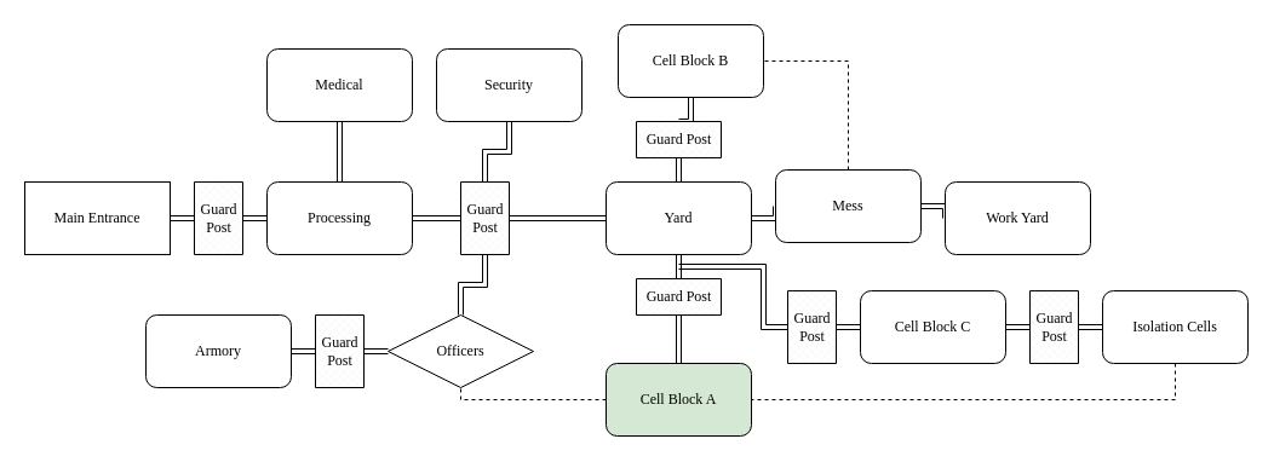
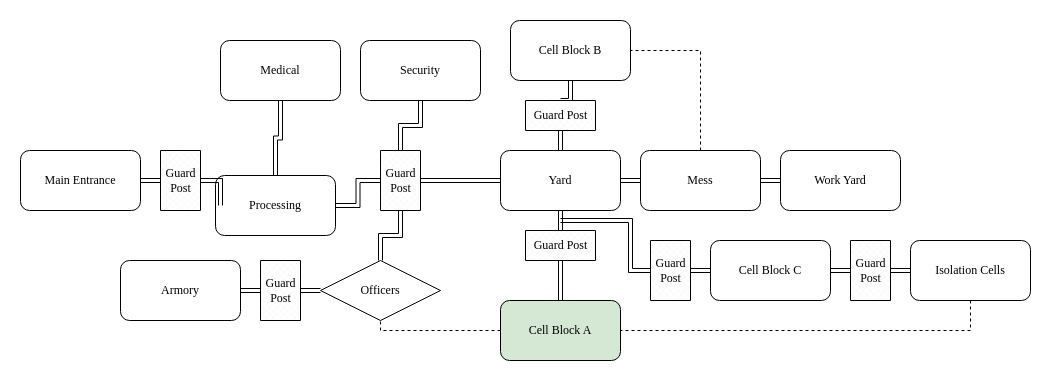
  <mxCell id="0" />
  <mxCell id="1" parent="0" />
  <mxCell id="2" value="" style="edgeStyle=orthogonalEdgeStyle;shape=link;rounded=0;orthogonalLoop=1;jettySize=auto;html=1;fontFamily=Titillium Web;fontSource=https%3A%2F%2Ffonts.googleapis.com%2Fcss%3Ffamily%3DTitillium%2BWeb;" edge="1" parent="1" source="3" target="25"><mxGeometry relative="1" as="geometry" /></mxCell>
- <mxCell id="3" value="Main Entrance" style="whiteSpace=wrap;html=1;fontFamily=Titillium Web;fontSource=https%3A%2F%2Ffonts.googleapis.com%2Fcss%3Ffamily%3DTitillium%2BWeb;rounded=0;" vertex="1" parent="1"><mxGeometry x="20" y="150" width="120" height="60" as="geometry" /></mxCell>
+ <mxCell id="3" value="Main Entrance" style="rounded=1;whiteSpace=wrap;html=1;fontFamily=Titillium Web;fontSource=https%3A%2F%2Ffonts.googleapis.com%2Fcss%3Ffamily%3DTitillium%2BWeb;" vertex="1" parent="1"><mxGeometry x="20" y="150" width="120" height="60" as="geometry" /></mxCell>
  <mxCell id="4" value="" style="edgeStyle=orthogonalEdgeStyle;shape=link;rounded=0;orthogonalLoop=1;jettySize=auto;html=1;fontFamily=Titillium Web;fontSource=https%3A%2F%2Ffonts.googleapis.com%2Fcss%3Ffamily%3DTitillium%2BWeb;" edge="1" parent="1" source="5" target="32"><mxGeometry relative="1" as="geometry" /></mxCell>
- <mxCell id="5" value="&lt;div&gt;Processing&lt;/div&gt;" style="rounded=1;whiteSpace=wrap;html=1;fontFamily=Titillium Web;fontSource=https%3A%2F%2Ffonts.googleapis.com%2Fcss%3Ffamily%3DTitillium%2BWeb;" vertex="1" parent="1"><mxGeometry x="220" y="150" width="120" height="60" as="geometry" /></mxCell>
+ <mxCell id="5" value="&lt;div&gt;Processing&lt;/div&gt;" style="rounded=1;whiteSpace=wrap;html=1;fontFamily=Titillium Web;fontSource=https%3A%2F%2Ffonts.googleapis.com%2Fcss%3Ffamily%3DTitillium%2BWeb;" vertex="1" parent="1"><mxGeometry x="215" y="175" width="120" height="60" as="geometry" /></mxCell>
  <mxCell id="6" value="" style="edgeStyle=orthogonalEdgeStyle;shape=link;rounded=0;orthogonalLoop=1;jettySize=auto;html=1;fontFamily=Titillium Web;fontSource=https%3A%2F%2Ffonts.googleapis.com%2Fcss%3Ffamily%3DTitillium%2BWeb;" edge="1" parent="1" source="7" target="5"><mxGeometry relative="1" as="geometry" /></mxCell>
  <mxCell id="7" value="Medical" style="rounded=1;whiteSpace=wrap;html=1;fontFamily=Titillium Web;fontSource=https%3A%2F%2Ffonts.googleapis.com%2Fcss%3Ffamily%3DTitillium%2BWeb;" vertex="1" parent="1"><mxGeometry x="220" y="40" width="120" height="60" as="geometry" /></mxCell>
  <mxCell id="8" value="Officers" style="rhombus;whiteSpace=wrap;html=1;fontFamily=Titillium Web;fontSource=https%3A%2F%2Ffonts.googleapis.com%2Fcss%3Ffamily%3DTitillium%2BWeb;" vertex="1" parent="1"><mxGeometry x="320" y="260" width="120" height="60" as="geometry" /></mxCell>
  <mxCell id="9" value="Armory" style="rounded=1;whiteSpace=wrap;html=1;fontFamily=Titillium Web;fontSource=https%3A%2F%2Ffonts.googleapis.com%2Fcss%3Ffamily%3DTitillium%2BWeb;" vertex="1" parent="1"><mxGeometry x="120" y="260" width="120" height="60" as="geometry" /></mxCell>
  <mxCell id="10" style="edgeStyle=orthogonalEdgeStyle;shape=link;rounded=0;orthogonalLoop=1;jettySize=auto;html=1;exitX=1;exitY=0.5;exitDx=0;exitDy=0;entryX=0;entryY=0.5;entryDx=0;entryDy=0;fontFamily=Titillium Web;fontSource=https%3A%2F%2Ffonts.googleapis.com%2Fcss%3Ffamily%3DTitillium%2BWeb;" edge="1" parent="1" source="12" target="21"><mxGeometry relative="1" as="geometry" /></mxCell>
  <mxCell id="11" style="edgeStyle=orthogonalEdgeStyle;shape=link;rounded=0;orthogonalLoop=1;jettySize=auto;html=1;exitX=0.5;exitY=0;exitDx=0;exitDy=0;entryX=0.5;entryY=1;entryDx=0;entryDy=0;entryPerimeter=0;fontFamily=Titillium Web;fontSource=https%3A%2F%2Ffonts.googleapis.com%2Fcss%3Ffamily%3DTitillium%2BWeb;" edge="1" parent="1" source="12" target="36"><mxGeometry relative="1" as="geometry" /></mxCell>
  <mxCell id="12" value="Yard" style="rounded=1;whiteSpace=wrap;html=1;fontFamily=Titillium Web;fontSource=https%3A%2F%2Ffonts.googleapis.com%2Fcss%3Ffamily%3DTitillium%2BWeb;" vertex="1" parent="1"><mxGeometry x="500" y="150" width="120" height="60" as="geometry" /></mxCell>
  <mxCell id="13" value="" style="edgeStyle=orthogonalEdgeStyle;shape=link;rounded=0;orthogonalLoop=1;jettySize=auto;html=1;fontFamily=Titillium Web;fontSource=https%3A%2F%2Ffonts.googleapis.com%2Fcss%3Ffamily%3DTitillium%2BWeb;" edge="1" parent="1" source="14" target="36"><mxGeometry relative="1" as="geometry" /></mxCell>
  <mxCell id="14" value="Cell Block B" style="rounded=1;whiteSpace=wrap;html=1;fontFamily=Titillium Web;fontSource=https%3A%2F%2Ffonts.googleapis.com%2Fcss%3Ffamily%3DTitillium%2BWeb;" vertex="1" parent="1"><mxGeometry x="510" y="20" width="120" height="60" as="geometry" /></mxCell>
  <mxCell id="15" style="edgeStyle=none;shape=connector;rounded=0;orthogonalLoop=1;jettySize=auto;html=1;exitX=0;exitY=0.5;exitDx=0;exitDy=0;dashed=1;labelBackgroundColor=default;fontFamily=Titillium Web;fontSource=https%3A%2F%2Ffonts.googleapis.com%2Fcss%3Ffamily%3DTitillium%2BWeb;fontSize=11;fontColor=default;endArrow=none;strokeColor=default;entryX=0.5;entryY=1;entryDx=0;entryDy=0;" edge="1" parent="1" source="16" target="8"><mxGeometry relative="1" as="geometry"><mxPoint x="380" y="330" as="targetPoint" /><Array as="points"><mxPoint x="380" y="330" /></Array></mxGeometry></mxCell>
  <mxCell id="16" value="Cell Block A" style="rounded=1;whiteSpace=wrap;html=1;fontFamily=Titillium Web;fontSource=https%3A%2F%2Ffonts.googleapis.com%2Fcss%3Ffamily%3DTitillium%2BWeb;fillColor=#d5e8d4;" vertex="1" parent="1"><mxGeometry x="500" y="300" width="120" height="60" as="geometry" /></mxCell>
  <mxCell id="17" style="edgeStyle=orthogonalEdgeStyle;shape=link;rounded=0;orthogonalLoop=1;jettySize=auto;html=1;exitX=0;exitY=0.5;exitDx=0;exitDy=0;entryX=1;entryY=0.5;entryDx=0;entryDy=0;entryPerimeter=0;fontFamily=Titillium Web;fontSource=https%3A%2F%2Ffonts.googleapis.com%2Fcss%3Ffamily%3DTitillium%2BWeb;" edge="1" parent="1" source="18" target="43"><mxGeometry relative="1" as="geometry" /></mxCell>
  <mxCell id="18" value="Cell Block C" style="rounded=1;whiteSpace=wrap;html=1;fontFamily=Titillium Web;fontSource=https%3A%2F%2Ffonts.googleapis.com%2Fcss%3Ffamily%3DTitillium%2BWeb;" vertex="1" parent="1"><mxGeometry x="710" y="240" width="120" height="60" as="geometry" /></mxCell>
  <mxCell id="19" style="edgeStyle=orthogonalEdgeStyle;shape=link;rounded=0;orthogonalLoop=1;jettySize=auto;html=1;exitX=1;exitY=0.5;exitDx=0;exitDy=0;entryX=0;entryY=0.5;entryDx=0;entryDy=0;fontFamily=Titillium Web;fontSource=https%3A%2F%2Ffonts.googleapis.com%2Fcss%3Ffamily%3DTitillium%2BWeb;" edge="1" parent="1" source="21" target="22"><mxGeometry relative="1" as="geometry" /></mxCell>
  <mxCell id="20" style="edgeStyle=none;shape=connector;rounded=0;orthogonalLoop=1;jettySize=auto;html=1;exitX=0.5;exitY=0;exitDx=0;exitDy=0;dashed=1;labelBackgroundColor=default;fontFamily=Titillium Web;fontSource=https%3A%2F%2Ffonts.googleapis.com%2Fcss%3Ffamily%3DTitillium%2BWeb;fontSize=11;fontColor=default;endArrow=none;strokeColor=default;entryX=1;entryY=0.5;entryDx=0;entryDy=0;" edge="1" parent="1" source="21" target="14"><mxGeometry relative="1" as="geometry"><mxPoint x="700" y="40" as="targetPoint" /><Array as="points"><mxPoint x="700" y="50" /></Array></mxGeometry></mxCell>
- <mxCell id="21" value="Mess" style="rounded=1;whiteSpace=wrap;html=1;fontFamily=Titillium Web;fontSource=https%3A%2F%2Ffonts.googleapis.com%2Fcss%3Ffamily%3DTitillium%2BWeb;" vertex="1" parent="1"><mxGeometry x="640" y="140" width="120" height="60" as="geometry" /></mxCell>
+ <mxCell id="21" value="Mess" style="rounded=1;whiteSpace=wrap;html=1;fontFamily=Titillium Web;fontSource=https%3A%2F%2Ffonts.googleapis.com%2Fcss%3Ffamily%3DTitillium%2BWeb;" vertex="1" parent="1"><mxGeometry x="640" y="150" width="120" height="60" as="geometry" /></mxCell>
  <mxCell id="22" value="Work Yard" style="rounded=1;whiteSpace=wrap;html=1;fontFamily=Titillium Web;fontSource=https%3A%2F%2Ffonts.googleapis.com%2Fcss%3Ffamily%3DTitillium%2BWeb;" vertex="1" parent="1"><mxGeometry x="780" y="150" width="120" height="60" as="geometry" /></mxCell>
  <mxCell id="23" value="Security" style="rounded=1;whiteSpace=wrap;html=1;fontFamily=Titillium Web;fontSource=https%3A%2F%2Ffonts.googleapis.com%2Fcss%3Ffamily%3DTitillium%2BWeb;" vertex="1" parent="1"><mxGeometry x="360" y="40" width="120" height="60" as="geometry" /></mxCell>
  <mxCell id="24" value="" style="edgeStyle=orthogonalEdgeStyle;shape=link;rounded=0;orthogonalLoop=1;jettySize=auto;html=1;fontFamily=Titillium Web;fontSource=https%3A%2F%2Ffonts.googleapis.com%2Fcss%3Ffamily%3DTitillium%2BWeb;" edge="1" parent="1" source="25" target="5"><mxGeometry relative="1" as="geometry" /></mxCell>
  <mxCell id="25" value="&lt;div&gt;Guard&lt;/div&gt;&lt;div&gt;Post&lt;br&gt;&lt;/div&gt;" style="verticalLabelPosition=middle;verticalAlign=middle;html=1;shape=mxgraph.basic.patternFillRect;fillStyle=diagGrid;step=5;fillStrokeWidth=0.2;fillStrokeColor=#dddddd;fontFamily=Titillium Web;fontSource=https%3A%2F%2Ffonts.googleapis.com%2Fcss%3Ffamily%3DTitillium%2BWeb;labelPosition=center;align=center;" vertex="1" parent="1"><mxGeometry x="160" y="150" width="40" height="60" as="geometry" /></mxCell>
  <mxCell id="26" style="edgeStyle=orthogonalEdgeStyle;shape=link;rounded=0;orthogonalLoop=1;jettySize=auto;html=1;exitX=0;exitY=0.5;exitDx=0;exitDy=0;entryX=1;entryY=0.5;entryDx=0;entryDy=0;entryPerimeter=0;fontFamily=Titillium Web;fontSource=https%3A%2F%2Ffonts.googleapis.com%2Fcss%3Ffamily%3DTitillium%2BWeb;" edge="1" parent="1" source="28" target="41"><mxGeometry relative="1" as="geometry" /></mxCell>
  <mxCell id="27" style="edgeStyle=none;shape=connector;rounded=0;orthogonalLoop=1;jettySize=auto;html=1;exitX=0.5;exitY=1;exitDx=0;exitDy=0;dashed=1;labelBackgroundColor=default;fontFamily=Titillium Web;fontSource=https%3A%2F%2Ffonts.googleapis.com%2Fcss%3Ffamily%3DTitillium%2BWeb;fontSize=11;fontColor=default;endArrow=none;strokeColor=default;" edge="1" parent="1" source="28" target="16"><mxGeometry relative="1" as="geometry"><Array as="points"><mxPoint x="970" y="330" /></Array></mxGeometry></mxCell>
  <mxCell id="28" value="Isolation Cells" style="rounded=1;whiteSpace=wrap;html=1;fontFamily=Titillium Web;fontSource=https%3A%2F%2Ffonts.googleapis.com%2Fcss%3Ffamily%3DTitillium%2BWeb;" vertex="1" parent="1"><mxGeometry x="910" y="240" width="120" height="60" as="geometry" /></mxCell>
  <mxCell id="29" value="" style="edgeStyle=orthogonalEdgeStyle;shape=link;rounded=0;orthogonalLoop=1;jettySize=auto;html=1;fontFamily=Titillium Web;fontSource=https%3A%2F%2Ffonts.googleapis.com%2Fcss%3Ffamily%3DTitillium%2BWeb;" edge="1" parent="1" source="32" target="23"><mxGeometry relative="1" as="geometry" /></mxCell>
  <mxCell id="30" value="" style="edgeStyle=orthogonalEdgeStyle;shape=link;rounded=0;orthogonalLoop=1;jettySize=auto;html=1;fontFamily=Titillium Web;fontSource=https%3A%2F%2Ffonts.googleapis.com%2Fcss%3Ffamily%3DTitillium%2BWeb;" edge="1" parent="1" source="32" target="8"><mxGeometry relative="1" as="geometry" /></mxCell>
  <mxCell id="31" value="" style="edgeStyle=orthogonalEdgeStyle;shape=link;rounded=0;orthogonalLoop=1;jettySize=auto;html=1;fontFamily=Titillium Web;fontSource=https%3A%2F%2Ffonts.googleapis.com%2Fcss%3Ffamily%3DTitillium%2BWeb;" edge="1" parent="1" source="32" target="12"><mxGeometry relative="1" as="geometry" /></mxCell>
  <mxCell id="32" value="&lt;div&gt;Guard&lt;/div&gt;&lt;div&gt;Post&lt;br&gt;&lt;/div&gt;" style="verticalLabelPosition=middle;verticalAlign=middle;html=1;shape=mxgraph.basic.patternFillRect;fillStyle=diagGrid;step=5;fillStrokeWidth=0.2;fillStrokeColor=#dddddd;fontFamily=Titillium Web;fontSource=https%3A%2F%2Ffonts.googleapis.com%2Fcss%3Ffamily%3DTitillium%2BWeb;labelPosition=center;align=center;" vertex="1" parent="1"><mxGeometry x="380" y="150" width="40" height="60" as="geometry" /></mxCell>
  <mxCell id="33" value="" style="edgeStyle=orthogonalEdgeStyle;shape=link;rounded=0;orthogonalLoop=1;jettySize=auto;html=1;fontFamily=Titillium Web;fontSource=https%3A%2F%2Ffonts.googleapis.com%2Fcss%3Ffamily%3DTitillium%2BWeb;" edge="1" parent="1" source="35" target="8"><mxGeometry relative="1" as="geometry" /></mxCell>
  <mxCell id="34" value="" style="edgeStyle=orthogonalEdgeStyle;shape=link;rounded=0;orthogonalLoop=1;jettySize=auto;html=1;fontFamily=Titillium Web;fontSource=https%3A%2F%2Ffonts.googleapis.com%2Fcss%3Ffamily%3DTitillium%2BWeb;" edge="1" parent="1" source="35" target="9"><mxGeometry relative="1" as="geometry" /></mxCell>
  <mxCell id="35" value="&lt;div&gt;Guard&lt;/div&gt;&lt;div&gt;Post&lt;br&gt;&lt;/div&gt;" style="verticalLabelPosition=middle;verticalAlign=middle;html=1;shape=mxgraph.basic.patternFillRect;fillStyle=diagGrid;step=5;fillStrokeWidth=0.2;fillStrokeColor=#dddddd;fontFamily=Titillium Web;fontSource=https%3A%2F%2Ffonts.googleapis.com%2Fcss%3Ffamily%3DTitillium%2BWeb;labelPosition=center;align=center;" vertex="1" parent="1"><mxGeometry x="260" y="260" width="40" height="60" as="geometry" /></mxCell>
  <mxCell id="36" value="&lt;div&gt;Guard Post&lt;br&gt;&lt;/div&gt;" style="verticalLabelPosition=middle;verticalAlign=middle;html=1;shape=mxgraph.basic.patternFillRect;fillStyle=diagGrid;step=5;fillStrokeWidth=0.2;fillStrokeColor=#dddddd;fontFamily=Titillium Web;fontSource=https%3A%2F%2Ffonts.googleapis.com%2Fcss%3Ffamily%3DTitillium%2BWeb;labelPosition=center;align=center;" vertex="1" parent="1"><mxGeometry x="525" y="100" width="70" height="30" as="geometry" /></mxCell>
  <mxCell id="37" style="edgeStyle=orthogonalEdgeStyle;shape=link;rounded=0;orthogonalLoop=1;jettySize=auto;html=1;exitX=0.5;exitY=0;exitDx=0;exitDy=0;exitPerimeter=0;entryX=0.5;entryY=1;entryDx=0;entryDy=0;fontFamily=Titillium Web;fontSource=https%3A%2F%2Ffonts.googleapis.com%2Fcss%3Ffamily%3DTitillium%2BWeb;" edge="1" parent="1" source="39" target="12"><mxGeometry relative="1" as="geometry" /></mxCell>
  <mxCell id="38" style="edgeStyle=orthogonalEdgeStyle;shape=link;rounded=0;orthogonalLoop=1;jettySize=auto;html=1;exitX=0.5;exitY=1;exitDx=0;exitDy=0;exitPerimeter=0;entryX=0.5;entryY=0;entryDx=0;entryDy=0;fontFamily=Titillium Web;fontSource=https%3A%2F%2Ffonts.googleapis.com%2Fcss%3Ffamily%3DTitillium%2BWeb;" edge="1" parent="1" source="39" target="16"><mxGeometry relative="1" as="geometry" /></mxCell>
  <mxCell id="39" value="&lt;div&gt;Guard Post&lt;br&gt;&lt;/div&gt;" style="verticalLabelPosition=middle;verticalAlign=middle;html=1;shape=mxgraph.basic.patternFillRect;fillStyle=diagGrid;step=5;fillStrokeWidth=0.2;fillStrokeColor=#dddddd;fontFamily=Titillium Web;fontSource=https%3A%2F%2Ffonts.googleapis.com%2Fcss%3Ffamily%3DTitillium%2BWeb;labelPosition=center;align=center;" vertex="1" parent="1"><mxGeometry x="525" y="230" width="70" height="30" as="geometry" /></mxCell>
  <mxCell id="40" style="edgeStyle=orthogonalEdgeStyle;shape=link;rounded=0;orthogonalLoop=1;jettySize=auto;html=1;exitX=0;exitY=0.5;exitDx=0;exitDy=0;exitPerimeter=0;entryX=1;entryY=0.5;entryDx=0;entryDy=0;fontFamily=Titillium Web;fontSource=https%3A%2F%2Ffonts.googleapis.com%2Fcss%3Ffamily%3DTitillium%2BWeb;" edge="1" parent="1" source="41" target="18"><mxGeometry relative="1" as="geometry" /></mxCell>
  <mxCell id="41" value="&lt;div&gt;Guard&lt;/div&gt;&lt;div&gt;Post&lt;br&gt;&lt;/div&gt;" style="verticalLabelPosition=middle;verticalAlign=middle;html=1;shape=mxgraph.basic.patternFillRect;fillStyle=diagGrid;step=5;fillStrokeWidth=0.2;fillStrokeColor=#dddddd;fontFamily=Titillium Web;fontSource=https%3A%2F%2Ffonts.googleapis.com%2Fcss%3Ffamily%3DTitillium%2BWeb;labelPosition=center;align=center;" vertex="1" parent="1"><mxGeometry x="850" y="240" width="40" height="60" as="geometry" /></mxCell>
  <mxCell id="42" style="edgeStyle=orthogonalEdgeStyle;shape=link;rounded=0;orthogonalLoop=1;jettySize=auto;html=1;exitX=0;exitY=0.5;exitDx=0;exitDy=0;exitPerimeter=0;fontFamily=Titillium Web;fontSource=https%3A%2F%2Ffonts.googleapis.com%2Fcss%3Ffamily%3DTitillium%2BWeb;" edge="1" parent="1" source="43"><mxGeometry relative="1" as="geometry"><mxPoint x="560" y="220" as="targetPoint" /><Array as="points"><mxPoint x="630" y="270" /><mxPoint x="630" y="220" /></Array></mxGeometry></mxCell>
  <mxCell id="43" value="&lt;div&gt;Guard&lt;/div&gt;&lt;div&gt;Post&lt;br&gt;&lt;/div&gt;" style="verticalLabelPosition=middle;verticalAlign=middle;html=1;shape=mxgraph.basic.patternFillRect;fillStyle=diagGrid;step=5;fillStrokeWidth=0.2;fillStrokeColor=#dddddd;fontFamily=Titillium Web;fontSource=https%3A%2F%2Ffonts.googleapis.com%2Fcss%3Ffamily%3DTitillium%2BWeb;labelPosition=center;align=center;" vertex="1" parent="1"><mxGeometry x="650" y="240" width="40" height="60" as="geometry" /></mxCell>
